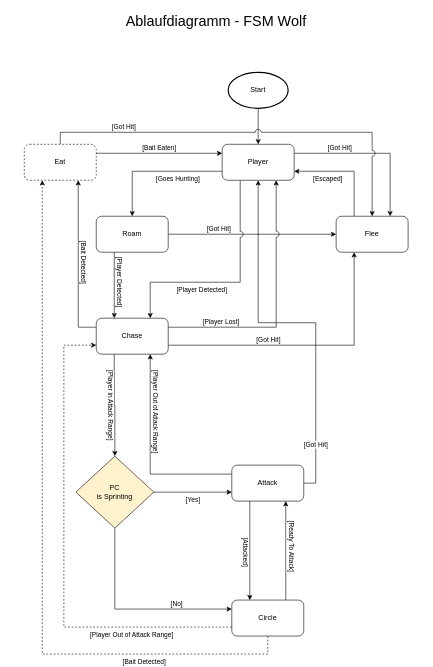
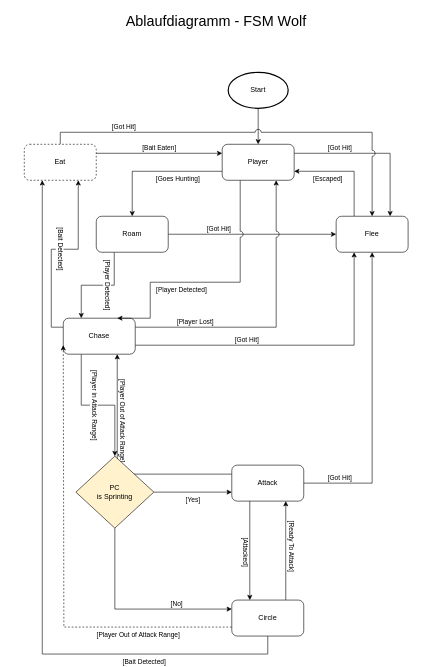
  <mxCell id="0" />
  <mxCell id="1" parent="0" />
  <mxCell id="2" value="[Player Detected]" style="edgeStyle=orthogonalEdgeStyle;rounded=0;orthogonalLoop=1;jettySize=auto;html=1;exitX=0.25;exitY=1;exitDx=0;exitDy=0;labelPosition=right;verticalLabelPosition=middle;align=left;verticalAlign=middle;textDirection=vertical-lr;entryX=0.25;entryY=0;entryDx=0;entryDy=0;" parent="1" source="4" target="9" edge="1"><mxGeometry x="-0.091" relative="1" as="geometry"><mxPoint x="210" y="390" as="sourcePoint" /><mxPoint as="offset" /></mxGeometry></mxCell>
  <mxCell id="3" value="[Got Hit]" style="edgeStyle=orthogonalEdgeStyle;rounded=0;orthogonalLoop=1;jettySize=auto;html=1;exitX=1;exitY=0.5;exitDx=0;exitDy=0;entryX=0;entryY=0.5;entryDx=0;entryDy=0;labelPosition=left;verticalLabelPosition=top;align=right;verticalAlign=bottom;" parent="1" source="4" target="11" edge="1"><mxGeometry x="-0.243" relative="1" as="geometry"><mxPoint as="offset" /></mxGeometry></mxCell>
  <mxCell id="4" value="Roam" style="rounded=1;whiteSpace=wrap;html=1;strokeColor=default;align=center;verticalAlign=middle;fontFamily=Helvetica;fontSize=12;fontColor=default;fillColor=default;" parent="1" vertex="1"><mxGeometry x="160" y="360" width="120" height="60" as="geometry" /></mxCell>
  <mxCell id="5" value="[Got Hit]" style="edgeStyle=orthogonalEdgeStyle;rounded=0;orthogonalLoop=1;jettySize=auto;html=1;exitX=1;exitY=0.75;exitDx=0;exitDy=0;entryX=0.25;entryY=1;entryDx=0;entryDy=0;labelPosition=center;verticalLabelPosition=top;align=center;verticalAlign=bottom;" parent="1" source="9" target="11" edge="1"><mxGeometry x="-0.283" relative="1" as="geometry"><mxPoint x="560" y="390" as="targetPoint" /><mxPoint as="offset" /></mxGeometry></mxCell>
  <mxCell id="6" value="[Player Lost]" style="edgeStyle=orthogonalEdgeStyle;rounded=0;orthogonalLoop=1;jettySize=auto;html=1;exitX=1;exitY=0.25;exitDx=0;exitDy=0;entryX=0.75;entryY=1;entryDx=0;entryDy=0;jumpStyle=arc;jumpSize=10;labelPosition=center;verticalLabelPosition=top;align=center;verticalAlign=bottom;" parent="1" source="9" target="26" edge="1"><mxGeometry x="-0.584" relative="1" as="geometry"><mxPoint as="offset" /></mxGeometry></mxCell>
  <mxCell id="7" value="[Bait Detected]" style="edgeStyle=orthogonalEdgeStyle;rounded=0;orthogonalLoop=1;jettySize=auto;html=1;exitX=0;exitY=0.25;exitDx=0;exitDy=0;entryX=0.75;entryY=1;entryDx=0;entryDy=0;labelPosition=right;verticalLabelPosition=middle;align=left;verticalAlign=middle;textDirection=vertical-lr;" parent="1" source="9" target="30" edge="1"><mxGeometry x="0.004" relative="1" as="geometry"><mxPoint as="offset" /></mxGeometry></mxCell>
  <mxCell id="8" value="[Player in Attack Range]" style="edgeStyle=orthogonalEdgeStyle;rounded=0;orthogonalLoop=1;jettySize=auto;html=1;entryX=0.5;entryY=0;entryDx=0;entryDy=0;labelPosition=left;verticalLabelPosition=middle;align=right;verticalAlign=middle;textDirection=vertical-lr;exitX=0.25;exitY=1;exitDx=0;exitDy=0;" parent="1" source="9" target="22" edge="1"><mxGeometry x="0.007" relative="1" as="geometry"><mxPoint x="220" y="660" as="sourcePoint" /><mxPoint as="offset" /></mxGeometry></mxCell>
- <mxCell id="9" value="Chase" style="rounded=1;whiteSpace=wrap;html=1;strokeColor=default;align=center;verticalAlign=middle;fontFamily=Helvetica;fontSize=12;fontColor=default;fillColor=default;" parent="1" vertex="1"><mxGeometry x="160" y="530" width="120" height="60" as="geometry" /></mxCell>
+ <mxCell id="9" value="Chase" style="rounded=1;whiteSpace=wrap;html=1;strokeColor=default;align=center;verticalAlign=middle;fontFamily=Helvetica;fontSize=12;fontColor=default;fillColor=default;" parent="1" vertex="1"><mxGeometry x="105" y="530" width="120" height="60" as="geometry" /></mxCell>
  <mxCell id="10" value="[Escaped]" style="edgeStyle=orthogonalEdgeStyle;rounded=0;orthogonalLoop=1;jettySize=auto;html=1;exitX=0.25;exitY=0;exitDx=0;exitDy=0;entryX=1;entryY=0.75;entryDx=0;entryDy=0;labelPosition=center;verticalLabelPosition=bottom;align=center;verticalAlign=top;" parent="1" source="11" target="26" edge="1"><mxGeometry x="0.36" relative="1" as="geometry"><mxPoint x="330" y="270" as="targetPoint" /><mxPoint as="offset" /></mxGeometry></mxCell>
  <mxCell id="11" value="Flee" style="rounded=1;whiteSpace=wrap;html=1;strokeColor=default;align=center;verticalAlign=middle;fontFamily=Helvetica;fontSize=12;fontColor=default;fillColor=default;" parent="1" vertex="1"><mxGeometry x="560" y="360" width="120" height="60" as="geometry" /></mxCell>
  <mxCell id="12" value="[Player Out of Attack Range]" style="edgeStyle=orthogonalEdgeStyle;rounded=0;orthogonalLoop=1;jettySize=auto;html=1;exitX=0;exitY=0.25;exitDx=0;exitDy=0;entryX=0.75;entryY=1;entryDx=0;entryDy=0;labelPosition=right;verticalLabelPosition=middle;align=left;verticalAlign=middle;textDirection=vertical-lr;" parent="1" source="14" target="9" edge="1"><mxGeometry x="0.43" relative="1" as="geometry"><mxPoint x="330" y="640" as="targetPoint" /><mxPoint as="offset" /></mxGeometry></mxCell>
  <mxCell id="13" value="[Attacked]" style="edgeStyle=orthogonalEdgeStyle;rounded=0;orthogonalLoop=1;jettySize=auto;html=1;exitX=0.25;exitY=1;exitDx=0;exitDy=0;entryX=0.25;entryY=0;entryDx=0;entryDy=0;labelPosition=left;verticalLabelPosition=middle;align=right;verticalAlign=middle;textDirection=vertical-lr;" parent="1" source="14" target="19" edge="1"><mxGeometry x="0.03" relative="1" as="geometry"><mxPoint as="offset" /></mxGeometry></mxCell>
  <mxCell id="14" value="Attack" style="rounded=1;whiteSpace=wrap;html=1;strokeColor=default;align=center;verticalAlign=middle;fontFamily=Helvetica;fontSize=12;fontColor=default;fillColor=default;" parent="1" vertex="1"><mxGeometry x="386" y="775" width="120" height="60" as="geometry" /></mxCell>
- <mxCell id="15" value="[Got Hit]" style="edgeStyle=orthogonalEdgeStyle;rounded=0;orthogonalLoop=1;jettySize=auto;html=1;exitX=1;exitY=0.5;exitDx=0;exitDy=0;labelPosition=center;verticalLabelPosition=top;align=center;verticalAlign=bottom;" parent="1" source="14" target="26" edge="1"><mxGeometry x="-0.759" relative="1" as="geometry"><mxPoint as="offset" /></mxGeometry></mxCell>
+ <mxCell id="15" value="[Got Hit]" style="edgeStyle=orthogonalEdgeStyle;rounded=0;orthogonalLoop=1;jettySize=auto;html=1;exitX=1;exitY=0.5;exitDx=0;exitDy=0;entryX=0.5;entryY=1;entryDx=0;entryDy=0;labelPosition=center;verticalLabelPosition=top;align=center;verticalAlign=bottom;" parent="1" source="14" target="11" edge="1"><mxGeometry x="-0.759" relative="1" as="geometry"><mxPoint as="offset" /></mxGeometry></mxCell>
  <mxCell id="16" value="[Ready To Attack]" style="edgeStyle=orthogonalEdgeStyle;rounded=0;orthogonalLoop=1;jettySize=auto;html=1;exitX=0.75;exitY=0;exitDx=0;exitDy=0;entryX=0.75;entryY=1;entryDx=0;entryDy=0;labelPosition=right;verticalLabelPosition=middle;align=left;verticalAlign=middle;textDirection=vertical-lr;" parent="1" source="19" target="14" edge="1"><mxGeometry x="0.091" relative="1" as="geometry"><mxPoint as="offset" /></mxGeometry></mxCell>
- <mxCell id="17" value="[Bait Detected]" style="edgeStyle=orthogonalEdgeStyle;rounded=0;orthogonalLoop=1;jettySize=auto;html=1;exitX=0.5;exitY=1;exitDx=0;exitDy=0;entryX=0.25;entryY=1;entryDx=0;entryDy=0;labelPosition=center;verticalLabelPosition=bottom;align=center;verticalAlign=top;dashed=1;" parent="1" source="19" target="30" edge="1"><mxGeometry x="-0.606" relative="1" as="geometry"><mxPoint as="offset" /><Array as="points"><mxPoint x="446" y="1090" /><mxPoint x="70" y="1090" /></Array></mxGeometry></mxCell>
+ <mxCell id="17" value="[Bait Detected]" style="edgeStyle=orthogonalEdgeStyle;rounded=0;orthogonalLoop=1;jettySize=auto;html=1;exitX=0.5;exitY=1;exitDx=0;exitDy=0;entryX=0.25;entryY=1;entryDx=0;entryDy=0;labelPosition=center;verticalLabelPosition=bottom;align=center;verticalAlign=top;" parent="1" source="19" target="30" edge="1"><mxGeometry x="-0.606" relative="1" as="geometry"><mxPoint as="offset" /><Array as="points"><mxPoint x="446" y="1090" /><mxPoint x="70" y="1090" /></Array></mxGeometry></mxCell>
  <mxCell id="18" value="[Player Out of Attack Range]" style="edgeStyle=orthogonalEdgeStyle;rounded=0;orthogonalLoop=1;jettySize=auto;html=1;exitX=0;exitY=0.75;exitDx=0;exitDy=0;entryX=0;entryY=0.75;entryDx=0;entryDy=0;labelPosition=center;verticalLabelPosition=bottom;align=center;verticalAlign=top;dashed=1;" parent="1" source="19" target="9" edge="1"><mxGeometry x="-0.585" relative="1" as="geometry"><Array as="points"><mxPoint x="106" y="1045" /><mxPoint x="106" y="575" /></Array><mxPoint as="offset" /></mxGeometry></mxCell>
  <mxCell id="19" value="Circle" style="rounded=1;whiteSpace=wrap;html=1;strokeColor=default;align=center;verticalAlign=middle;fontFamily=Helvetica;fontSize=12;fontColor=default;fillColor=default;" parent="1" vertex="1"><mxGeometry x="386" y="1000" width="120" height="60" as="geometry" /></mxCell>
  <mxCell id="20" value="[Yes]" style="edgeStyle=orthogonalEdgeStyle;rounded=0;orthogonalLoop=1;jettySize=auto;html=1;exitX=1;exitY=0.5;exitDx=0;exitDy=0;entryX=0;entryY=0.75;entryDx=0;entryDy=0;labelPosition=center;verticalLabelPosition=bottom;align=center;verticalAlign=top;" parent="1" source="22" target="14" edge="1"><mxGeometry x="-0.003" relative="1" as="geometry"><mxPoint as="offset" /></mxGeometry></mxCell>
  <mxCell id="21" value="[No]" style="edgeStyle=orthogonalEdgeStyle;rounded=0;orthogonalLoop=1;jettySize=auto;html=1;exitX=0.5;exitY=1;exitDx=0;exitDy=0;entryX=0;entryY=0.25;entryDx=0;entryDy=0;labelPosition=center;verticalLabelPosition=top;align=center;verticalAlign=bottom;" parent="1" source="22" target="19" edge="1"><mxGeometry x="0.444" relative="1" as="geometry"><mxPoint as="offset" /></mxGeometry></mxCell>
  <mxCell id="22" value="PC&lt;br&gt;is Sprinting" style="rhombus;whiteSpace=wrap;html=1;fillColor=#fff2cc;" parent="1" vertex="1"><mxGeometry x="126" y="760" width="130" height="120" as="geometry" /></mxCell>
  <mxCell id="23" value="[Got Hit]" style="edgeStyle=orthogonalEdgeStyle;rounded=0;orthogonalLoop=1;jettySize=auto;html=1;exitX=1;exitY=0.25;exitDx=0;exitDy=0;entryX=0.75;entryY=0;entryDx=0;entryDy=0;labelPosition=center;verticalLabelPosition=top;align=center;verticalAlign=bottom;" parent="1" source="26" target="11" edge="1"><mxGeometry x="-0.426" relative="1" as="geometry"><mxPoint as="offset" /></mxGeometry></mxCell>
  <mxCell id="24" value="[Goes Hunting]" style="edgeStyle=orthogonalEdgeStyle;rounded=0;orthogonalLoop=1;jettySize=auto;html=1;exitX=0;exitY=0.75;exitDx=0;exitDy=0;entryX=0.5;entryY=0;entryDx=0;entryDy=0;labelPosition=center;verticalLabelPosition=bottom;align=center;verticalAlign=top;" parent="1" source="26" target="4" edge="1"><mxGeometry x="-0.341" relative="1" as="geometry"><mxPoint as="offset" /></mxGeometry></mxCell>
  <mxCell id="25" value="[Player Detected]" style="edgeStyle=orthogonalEdgeStyle;rounded=0;orthogonalLoop=1;jettySize=auto;html=1;exitX=0.25;exitY=1;exitDx=0;exitDy=0;entryX=0.75;entryY=0;entryDx=0;entryDy=0;jumpStyle=arc;jumpSize=10;labelPosition=center;verticalLabelPosition=bottom;align=center;verticalAlign=top;" parent="1" source="26" target="9" edge="1"><mxGeometry x="0.232" relative="1" as="geometry"><Array as="points"><mxPoint x="400" y="470" /><mxPoint x="250" y="470" /></Array><mxPoint as="offset" /></mxGeometry></mxCell>
  <mxCell id="26" value="Player" style="rounded=1;whiteSpace=wrap;html=1;strokeColor=default;align=center;verticalAlign=middle;fontFamily=Helvetica;fontSize=12;fontColor=default;fillColor=default;" parent="1" vertex="1"><mxGeometry x="370" y="240" width="120" height="60" as="geometry" /></mxCell>
  <mxCell id="27" style="edgeStyle=orthogonalEdgeStyle;rounded=0;orthogonalLoop=1;jettySize=auto;html=1;exitX=0.5;exitY=1;exitDx=0;exitDy=0;exitPerimeter=0;" parent="1" source="31" target="26" edge="1"><mxGeometry relative="1" as="geometry"><mxPoint x="430" y="170" as="sourcePoint" /></mxGeometry></mxCell>
  <mxCell id="28" value="[Bait Eaten]" style="edgeStyle=orthogonalEdgeStyle;rounded=0;orthogonalLoop=1;jettySize=auto;html=1;exitX=1;exitY=0.25;exitDx=0;exitDy=0;entryX=0;entryY=0.25;entryDx=0;entryDy=0;labelPosition=center;verticalLabelPosition=top;align=center;verticalAlign=bottom;" parent="1" source="30" target="26" edge="1"><mxGeometry relative="1" as="geometry" /></mxCell>
  <mxCell id="29" value="[Got Hit]" style="edgeStyle=orthogonalEdgeStyle;rounded=0;orthogonalLoop=1;jettySize=auto;html=1;exitX=0.5;exitY=0;exitDx=0;exitDy=0;jumpStyle=arc;labelPosition=center;verticalLabelPosition=top;align=center;verticalAlign=bottom;jumpSize=10;" parent="1" source="30" target="11" edge="1"><mxGeometry x="-0.629" relative="1" as="geometry"><mxPoint as="offset" /></mxGeometry></mxCell>
  <mxCell id="30" value="Eat" style="rounded=1;whiteSpace=wrap;html=1;strokeColor=default;align=center;verticalAlign=middle;fontFamily=Helvetica;fontSize=12;fontColor=default;fillColor=default;dashed=1;" parent="1" vertex="1"><mxGeometry x="40" y="240" width="120" height="60" as="geometry" /></mxCell>
  <mxCell id="31" value="Start" style="strokeWidth=2;html=1;shape=mxgraph.flowchart.start_1;whiteSpace=wrap;" parent="1" vertex="1"><mxGeometry x="380" y="120" width="100" height="60" as="geometry" /></mxCell>
  <mxCell id="32" value="Ablaufdiagramm - FSM Wolf" style="text;html=1;align=center;verticalAlign=middle;whiteSpace=wrap;rounded=0;fontSize=24;" parent="1" vertex="1"><mxGeometry x="20" y="20" width="680" height="30" as="geometry" /></mxCell>
